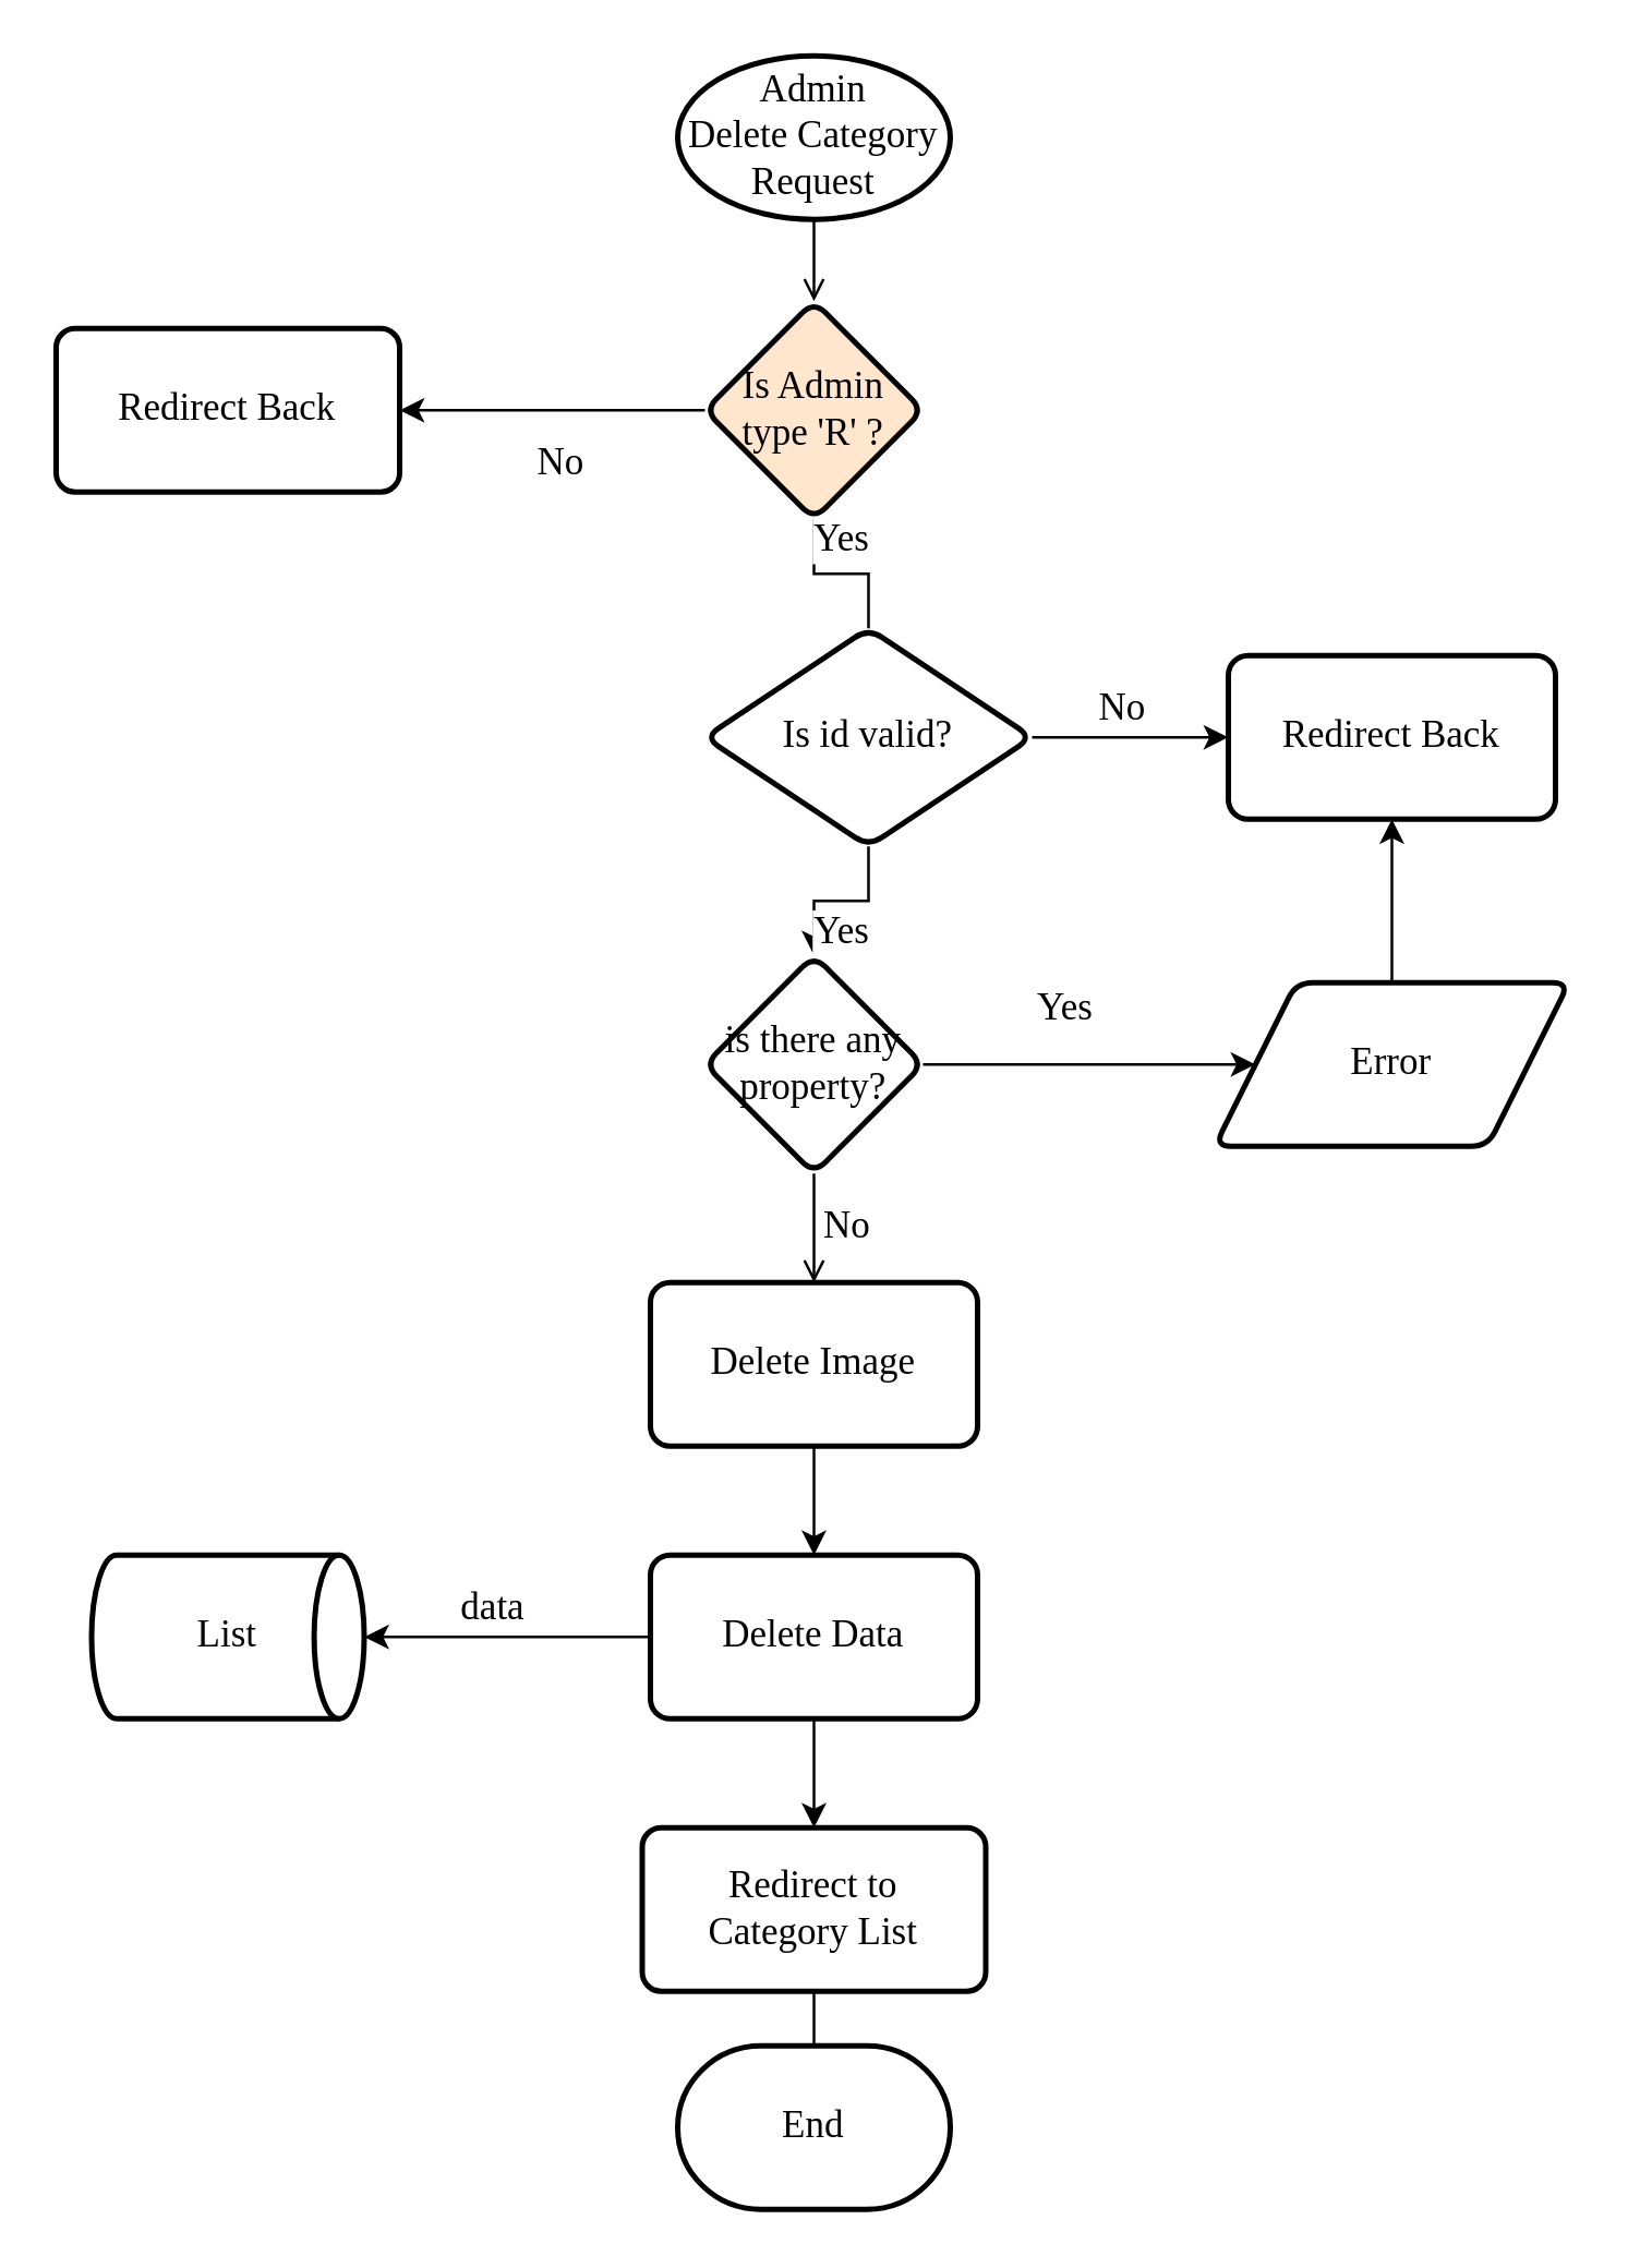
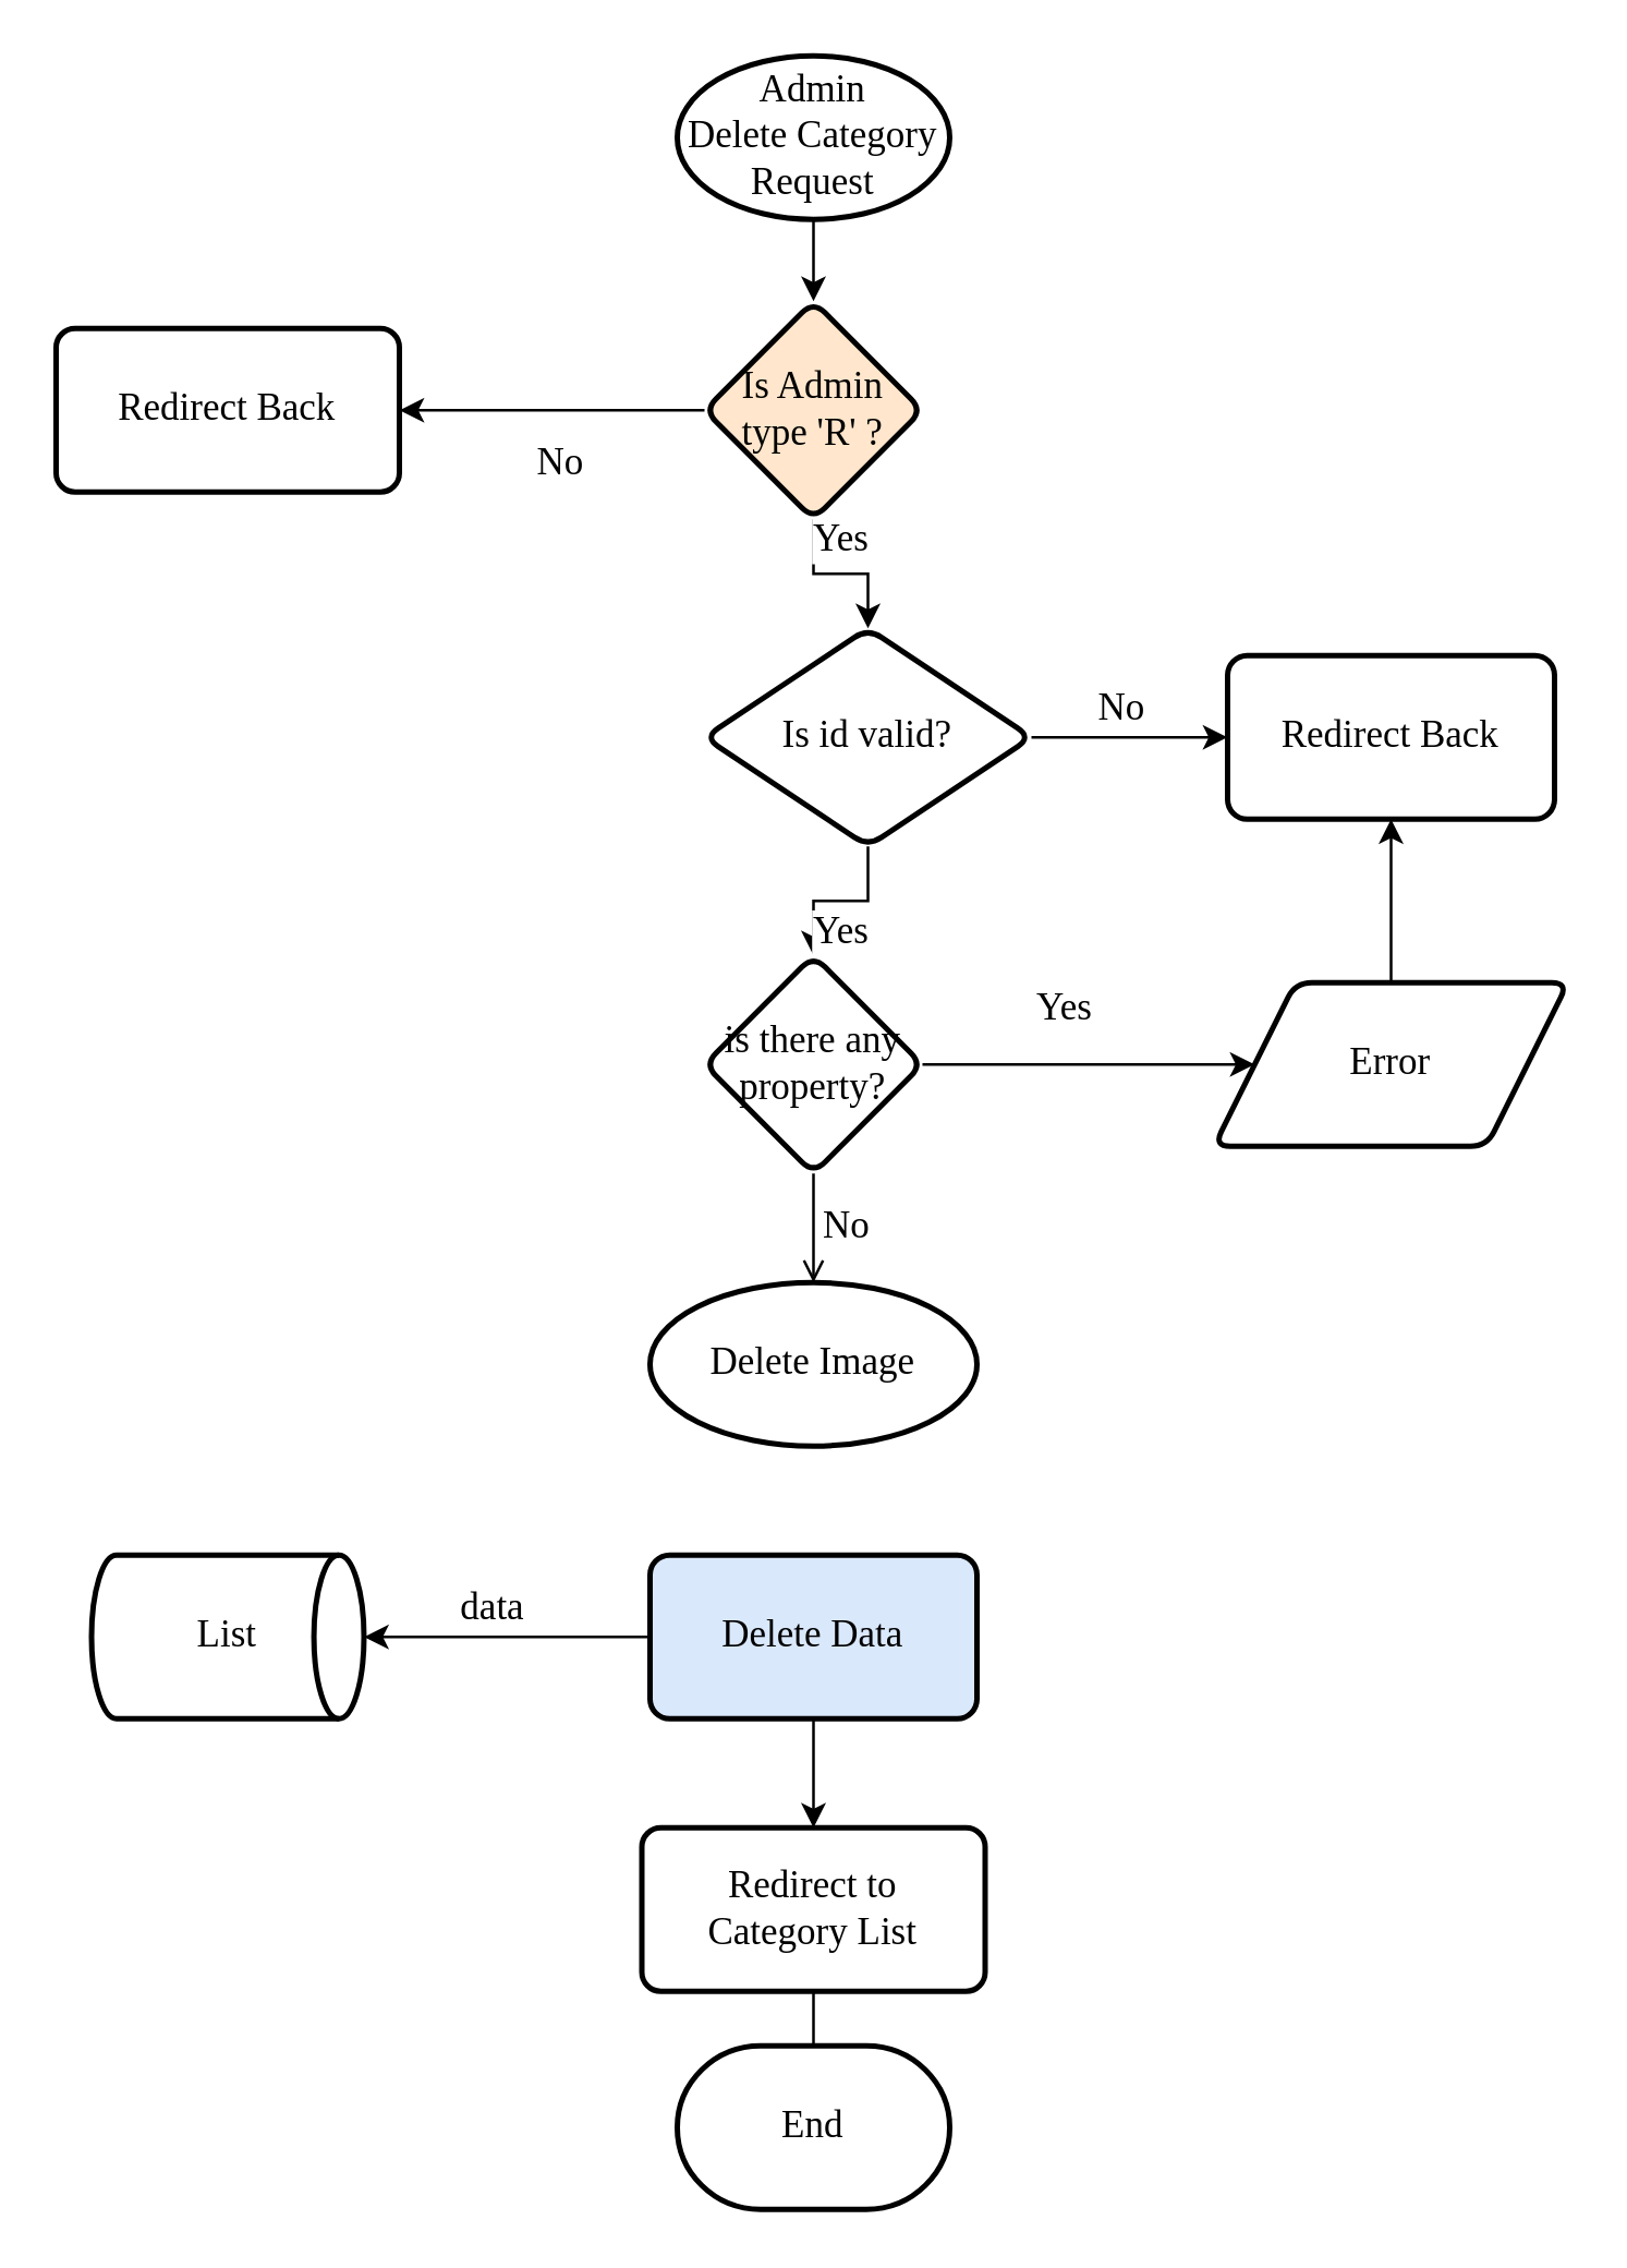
  <mxCell id="0" />
  <mxCell id="1" parent="0" />
- <mxCell id="2" style="edgeStyle=orthogonalEdgeStyle;rounded=0;orthogonalLoop=1;jettySize=auto;html=1;fontFamily=Times New Roman;endArrow=open;" parent="1" source="3" target="6" edge="1"><mxGeometry relative="1" as="geometry" /></mxCell>
+ <mxCell id="2" style="edgeStyle=orthogonalEdgeStyle;rounded=0;orthogonalLoop=1;jettySize=auto;html=1;fontFamily=Times New Roman;" parent="1" source="3" target="6" edge="1"><mxGeometry relative="1" as="geometry" /></mxCell>
  <mxCell id="3" value="Admin &lt;br&gt;Delete Category Request" style="strokeWidth=2;html=1;shape=mxgraph.flowchart.start_1;whiteSpace=wrap;fontFamily=Times New Roman;fontSize=14;" parent="1" vertex="1"><mxGeometry x="248" y="20" width="100" height="60" as="geometry" /></mxCell>
  <mxCell id="4" value="No" style="edgeStyle=orthogonalEdgeStyle;rounded=0;orthogonalLoop=1;jettySize=auto;html=1;fontFamily=Times New Roman;fontSize=14;" parent="1" source="6" target="7" edge="1"><mxGeometry x="-0.061" y="20" relative="1" as="geometry"><mxPoint as="offset" /></mxGeometry></mxCell>
- <mxCell id="5" value="Yes" style="edgeStyle=orthogonalEdgeStyle;rounded=0;orthogonalLoop=1;jettySize=auto;html=1;fontFamily=Times New Roman;fontSize=14;endArrow=none;" parent="1" source="6" target="10" edge="1"><mxGeometry y="12" relative="1" as="geometry"><mxPoint as="offset" /></mxGeometry></mxCell>
+ <mxCell id="5" value="Yes" style="edgeStyle=orthogonalEdgeStyle;rounded=0;orthogonalLoop=1;jettySize=auto;html=1;fontFamily=Times New Roman;fontSize=14;" parent="1" source="6" target="10" edge="1"><mxGeometry y="12" relative="1" as="geometry"><mxPoint as="offset" /></mxGeometry></mxCell>
  <mxCell id="6" value="Is Admin&lt;br&gt;type 'R' ?" style="rhombus;whiteSpace=wrap;html=1;fontSize=14;fontFamily=Times New Roman;strokeWidth=2;rounded=1;arcSize=12;fillColor=#ffe6cc;" parent="1" vertex="1"><mxGeometry x="258" y="110" width="80" height="80" as="geometry" /></mxCell>
  <mxCell id="7" value="Redirect Back" style="rounded=1;whiteSpace=wrap;html=1;absoluteArcSize=1;arcSize=14;strokeWidth=2;fontFamily=Times New Roman;fontSize=14;" parent="1" vertex="1"><mxGeometry x="20" y="120" width="126" height="60" as="geometry" /></mxCell>
  <mxCell id="8" value="No" style="edgeStyle=orthogonalEdgeStyle;rounded=0;orthogonalLoop=1;jettySize=auto;html=1;fontFamily=Times New Roman;fontSize=14;" parent="1" source="10" target="11" edge="1"><mxGeometry x="-0.071" y="10" relative="1" as="geometry"><mxPoint as="offset" /></mxGeometry></mxCell>
  <mxCell id="9" value="Yes" style="edgeStyle=orthogonalEdgeStyle;rounded=0;orthogonalLoop=1;jettySize=auto;html=1;fontFamily=Times New Roman;fontSize=14;entryX=0.5;entryY=0;entryDx=0;entryDy=0;" parent="1" source="10" target="23" edge="1"><mxGeometry y="12" relative="1" as="geometry"><mxPoint as="offset" /><mxPoint x="260" y="320" as="targetPoint" /></mxGeometry></mxCell>
  <mxCell id="10" value="Is id valid?" style="rhombus;whiteSpace=wrap;html=1;fontSize=14;fontFamily=Times New Roman;strokeWidth=2;rounded=1;arcSize=12;" parent="1" vertex="1"><mxGeometry x="258" y="230" width="120" height="80" as="geometry" /></mxCell>
  <mxCell id="11" value="Redirect Back" style="whiteSpace=wrap;html=1;fontSize=14;fontFamily=Times New Roman;strokeWidth=2;rounded=1;arcSize=12;" parent="1" vertex="1"><mxGeometry x="450" y="240" width="120" height="60" as="geometry" /></mxCell>
- <mxCell id="12" value="" style="edgeStyle=orthogonalEdgeStyle;rounded=0;orthogonalLoop=1;jettySize=auto;html=1;fontFamily=Times New Roman;" parent="1" source="13" target="16" edge="1"><mxGeometry relative="1" as="geometry" /></mxCell>
- <mxCell id="13" value="Delete Image" style="whiteSpace=wrap;html=1;fontSize=14;fontFamily=Times New Roman;strokeWidth=2;rounded=1;arcSize=12;" parent="1" vertex="1"><mxGeometry x="238" y="470" width="120" height="60" as="geometry" /></mxCell>
+ <mxCell id="13" value="Delete Image" style="ellipse;whiteSpace=wrap;html=1;fontSize=14;fontFamily=Times New Roman;strokeWidth=2;arcSize=12;" parent="1" vertex="1"><mxGeometry x="238" y="470" width="120" height="60" as="geometry" /></mxCell>
  <mxCell id="14" value="data" style="edgeStyle=orthogonalEdgeStyle;rounded=0;orthogonalLoop=1;jettySize=auto;html=1;fontFamily=Times New Roman;fontSize=14;" parent="1" source="16" target="17" edge="1"><mxGeometry x="0.105" y="-10" relative="1" as="geometry"><mxPoint as="offset" /></mxGeometry></mxCell>
  <mxCell id="15" style="edgeStyle=orthogonalEdgeStyle;rounded=0;orthogonalLoop=1;jettySize=auto;html=1;fontFamily=Times New Roman;" parent="1" source="16" target="19" edge="1"><mxGeometry relative="1" as="geometry" /></mxCell>
- <mxCell id="16" value="Delete Data" style="whiteSpace=wrap;html=1;fontSize=14;fontFamily=Times New Roman;strokeWidth=2;rounded=1;arcSize=12;" parent="1" vertex="1"><mxGeometry x="238" y="570" width="120" height="60" as="geometry" /></mxCell>
+ <mxCell id="16" value="Delete Data" style="whiteSpace=wrap;html=1;fontSize=14;fontFamily=Times New Roman;strokeWidth=2;rounded=1;arcSize=12;fillColor=#dae8fc;" parent="1" vertex="1"><mxGeometry x="238" y="570" width="120" height="60" as="geometry" /></mxCell>
  <mxCell id="17" value="List" style="strokeWidth=2;html=1;shape=mxgraph.flowchart.direct_data;whiteSpace=wrap;fontFamily=Times New Roman;fontSize=14;" parent="1" vertex="1"><mxGeometry x="33" y="570" width="100" height="60" as="geometry" /></mxCell>
  <mxCell id="18" style="edgeStyle=orthogonalEdgeStyle;rounded=0;orthogonalLoop=1;jettySize=auto;html=1;fontFamily=Times New Roman;fontSize=14;" parent="1" source="19" edge="1"><mxGeometry relative="1" as="geometry"><mxPoint x="298" y="760" as="targetPoint" /></mxGeometry></mxCell>
  <mxCell id="19" value="Redirect to &lt;br&gt;Category List" style="rounded=1;whiteSpace=wrap;html=1;absoluteArcSize=1;arcSize=14;strokeWidth=2;fontFamily=Times New Roman;fontSize=14;" parent="1" vertex="1"><mxGeometry x="235" y="670" width="126" height="60" as="geometry" /></mxCell>
  <mxCell id="20" value="End" style="strokeWidth=2;html=1;shape=mxgraph.flowchart.terminator;whiteSpace=wrap;fontFamily=Times New Roman;fontSize=14;" parent="1" vertex="1"><mxGeometry x="248" y="750" width="100" height="60" as="geometry" /></mxCell>
  <mxCell id="21" value="Yes" style="edgeStyle=orthogonalEdgeStyle;rounded=0;orthogonalLoop=1;jettySize=auto;html=1;fontFamily=Times New Roman;fontSize=14;" edge="1" parent="1" source="23" target="25"><mxGeometry x="-0.147" y="20" relative="1" as="geometry"><mxPoint as="offset" /></mxGeometry></mxCell>
  <mxCell id="22" value="No" style="edgeStyle=orthogonalEdgeStyle;rounded=0;orthogonalLoop=1;jettySize=auto;html=1;fontFamily=Times New Roman;fontSize=14;endArrow=open;" edge="1" parent="1" source="23" target="13"><mxGeometry y="12" relative="1" as="geometry"><mxPoint as="offset" /></mxGeometry></mxCell>
  <mxCell id="23" value="is there any property?" style="rhombus;whiteSpace=wrap;html=1;fontSize=14;fontFamily=Times New Roman;strokeWidth=2;rounded=1;arcSize=12;" vertex="1" parent="1"><mxGeometry x="258" y="350" width="80" height="80" as="geometry" /></mxCell>
  <mxCell id="24" style="edgeStyle=orthogonalEdgeStyle;rounded=0;orthogonalLoop=1;jettySize=auto;html=1;" edge="1" parent="1" source="25" target="11"><mxGeometry relative="1" as="geometry" /></mxCell>
  <mxCell id="25" value="Error" style="shape=parallelogram;html=1;strokeWidth=2;perimeter=parallelogramPerimeter;whiteSpace=wrap;rounded=1;arcSize=12;size=0.23;fontFamily=Times New Roman;fontSize=14;" vertex="1" parent="1"><mxGeometry x="445" y="360" width="130" height="60" as="geometry" /></mxCell>
